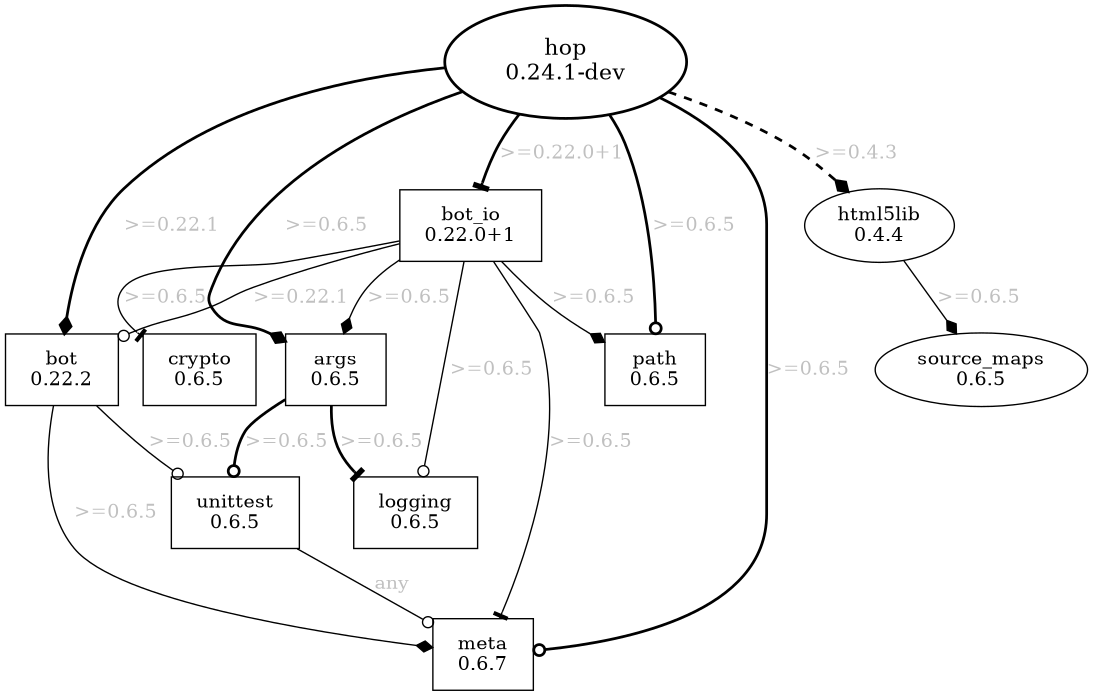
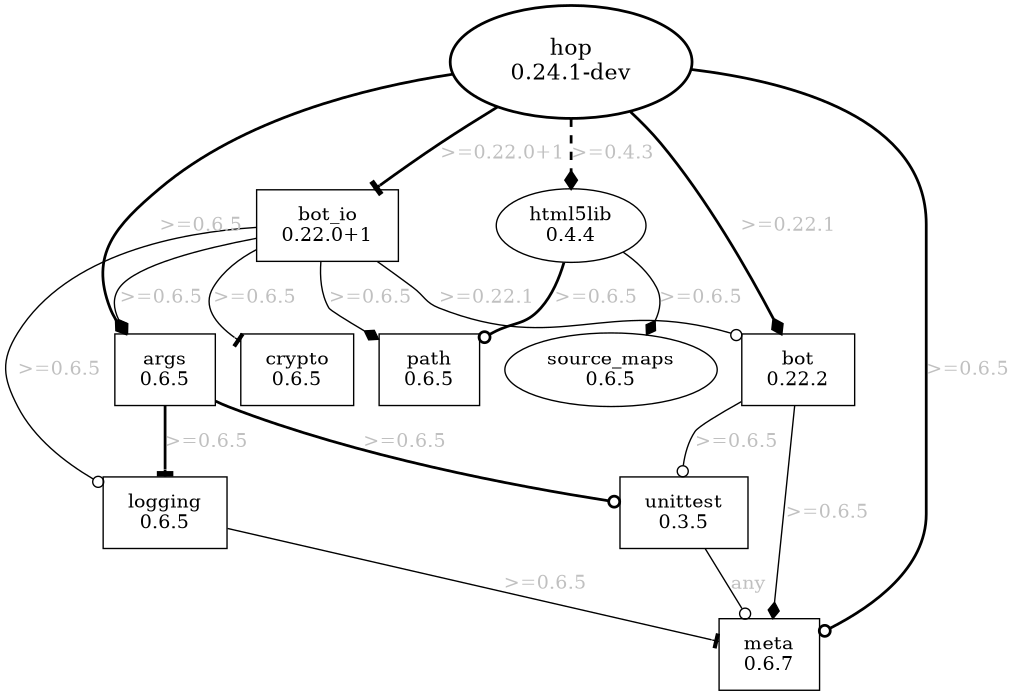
  digraph {
    node [group=primary margin="0.25,0.15" shape=box]
    edge [arrowhead=odot fontcolor=gray]
    n1 [label="args\n0.6.5"]
-   n2 [label="unittest\n0.6.5"]
+   n2 [label="unittest\n0.3.5"]
    n3 [label="logging\n0.6.5"]
    n4 [label="bot\n0.22.2"]
    n5 [label="meta\n0.6.7"]
    n6 [label="bot_io\n0.22.0+1"]
    n7 [label="crypto\n0.6.5" group=""]
    n8 [label="path\n0.6.5"]
    n9 [fontsize=16 label="hop\n0.24.1-dev" shape=ellipse style=bold]
    n10 [label="html5lib\n0.4.4" margin="" shape=""]
    n11 [label="source_maps\n0.6.5" group="" margin="" shape=""]
    n1 -> n2 [label=">=0.6.5" penwidth=2]
    n1 -> n3 [arrowhead=tee label=">=0.6.5" penwidth=2]
    n2 -> n5 [label=any]
    n4 -> n2 [label=">=0.6.5"]
    n4 -> n5 [arrowhead=diamond label=">=0.6.5"]
    n6 -> n1 [arrowhead=diamond label=">=0.6.5"]
    n6 -> n3 [label=">=0.6.5"]
    n6 -> n4 [label=">=0.22.1"]
-   n6 -> n5 [arrowhead=tee label=">=0.6.5"]
+   n3 -> n5 [arrowhead=tee label=">=0.6.5"]
    n6 -> n7 [arrowhead=tee label=">=0.6.5"]
    n6 -> n8 [arrowhead=diamond label=">=0.6.5"]
    n9 -> n1 [arrowhead=diamond label=">=0.6.5" penwidth=2]
    n9 -> n4 [arrowhead=diamond label=">=0.22.1" penwidth=2]
    n9 -> n5 [label=">=0.6.5" penwidth=2]
    n9 -> n6 [arrowhead=tee label=">=0.22.0+1" penwidth=2]
-   n9 -> n8 [label=">=0.6.5" penwidth=2]
+   n10 -> n8 [label=">=0.6.5" penwidth=2]
    n9 -> n10 [arrowhead=diamond label=">=0.4.3" penwidth=2 style=dashed]
    n10 -> n11 [arrowhead=diamond label=">=0.6.5"]
  }
